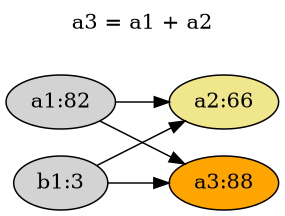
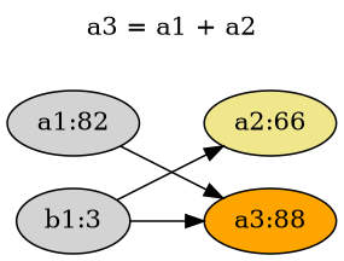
  digraph {
    label="a3 = a1 + a2"
    labelloc=top
    rankdir=LR
    node [fillcolor=lightgrey shape=ellipse style=filled]
    n1 [label="a1:82"]
    n2 [fillcolor=khaki label="a2:66"]
    n3 [fillcolor=orange label="a3:88"]
    n4 [label="b1:3"]
-   n1 -> n2
    n1 -> n3
    n4 -> n2
    n4 -> n3
  }
